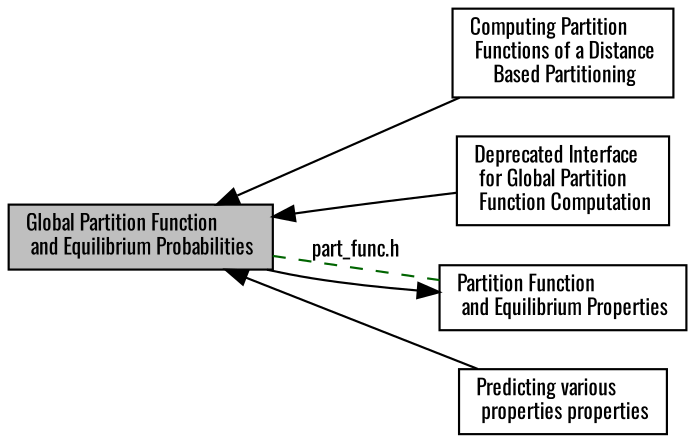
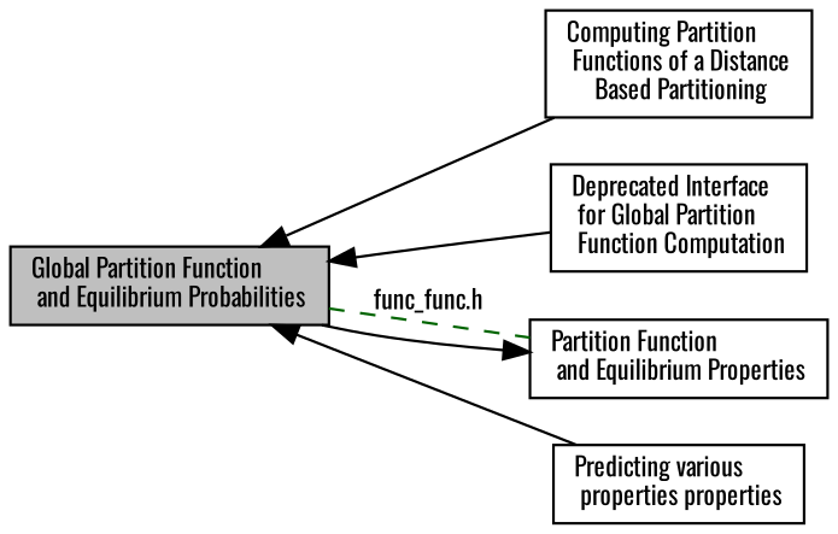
  digraph {
    fontname=Oswald
    rankdir=LR
    node [color=black fontname=Oswald fontsize=10 shape=box]
    edge [dir=back fontname=Oswald fontsize=10 labelfontname=Helvetica labelfontsize=10 shape=plaintext style=solid]
    n1 [height=0.2 label="Computing Partition\l Functions of a Distance\l Based Partitioning" width=0.4]
    n2 [fillcolor=grey75 fontcolor=black height=0.2 label="Global Partition Function\l and Equilibrium Probabilities" style=filled width=0.4]
    n3 [height=0.2 label="Deprecated Interface\l for Global Partition\l Function Computation" width=0.4]
    n4 [height=0.2 label="Partition Function\l and Equilibrium Properties" width=0.4]
    n5 [height=0.2 label="Predicting various\l properties properties" width=0.4]
    n2 -> n1
    n2 -> n3
-   n2 -> n4 [color=darkgreen dir=none label="part_func.h" style=dashed]
+   n2 -> n4 [color=darkgreen dir=none label="func_func.h" style=dashed]
    n2 -> n5
    n4 -> n2
  }
